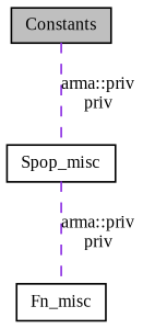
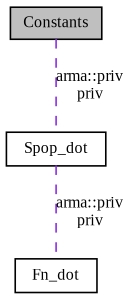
  digraph {
    fontname="Liberation Serif"
    rankdir=TB
    node [color=black fillcolor=white fontname="Liberation Serif" fontsize=10 shape=record style=filled]
    edge [color=blueviolet dir=none fontname="Liberation Serif" fontsize=10 labelfontname=Helvetica labelfontsize=10 shape=plaintext style=dashed]
-   n1 [height=0.2 label=Fn_misc width=0.4]
-   n2 [height=0.2 label=Spop_misc width=0.4]
+   n1 [height=0.2 label=Fn_dot width=0.4]
+   n2 [height=0.2 label=Spop_dot width=0.4]
    n3 [fillcolor=grey75 fontcolor=black height=0.2 label=Constants width=0.4]
    n2 -> n1 [label="arma::priv\npriv"]
    n3 -> n2 [label="arma::priv\npriv"]
  }
